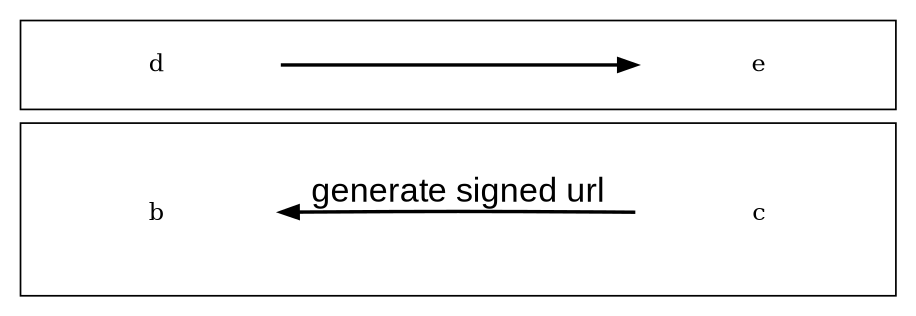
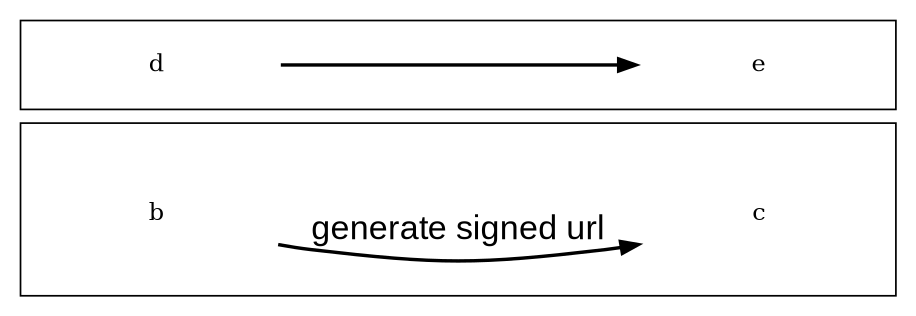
  digraph {
    fontcolor=brown
    fontname=Arial
    fontsize=25
    rankdir=LR
    node [margin=0 shape=none]
    edge [fontname=Arial fontsize=20 style=bold]
    b [width=2]
    c [width=2]
    d [width=2]
    e [width=2]
    subgraph cluster_1 {
      b
      c
    }
    subgraph cluster_2 {
      d
      e
    }
-   c -> b [label="generate signed url"]
+   b -> c [label="generate signed url"]
    d -> e
  }
